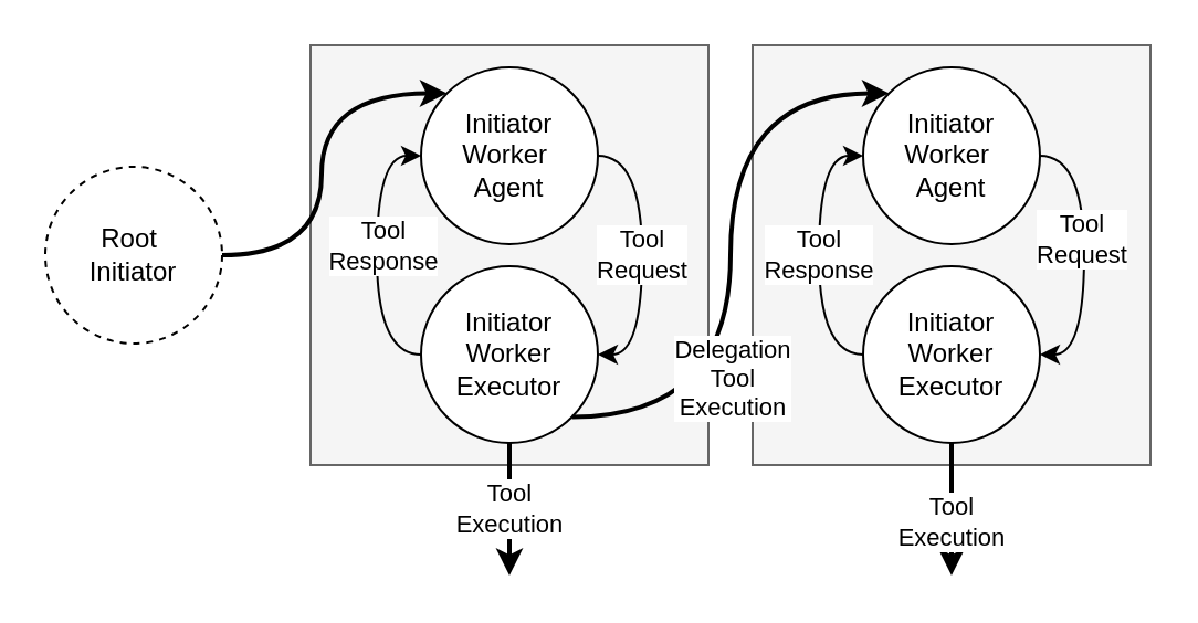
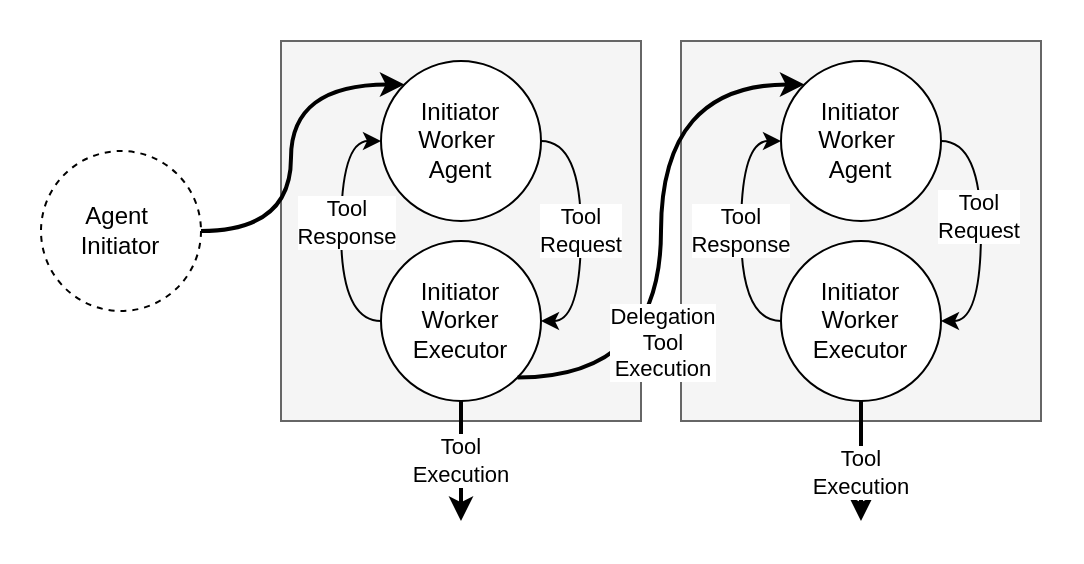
  <mxCell id="0" />
  <mxCell id="1" parent="0" />
  <mxCell id="2" value="" style="rounded=0;whiteSpace=wrap;html=1;fillColor=#f5f5f5;fontColor=#333333;strokeColor=#666666;" vertex="1" parent="1"><mxGeometry x="140" y="20" width="180" height="190" as="geometry" /></mxCell>
  <mxCell id="3" style="rounded=0;orthogonalLoop=1;jettySize=auto;html=1;entryX=0;entryY=0;entryDx=0;entryDy=0;edgeStyle=orthogonalEdgeStyle;curved=1;strokeWidth=2;" edge="1" parent="1" source="4" target="6"><mxGeometry relative="1" as="geometry" /></mxCell>
- <mxCell id="4" value="Root&amp;nbsp;&lt;div&gt;Initiator&lt;/div&gt;" style="ellipse;whiteSpace=wrap;html=1;aspect=fixed;dashed=1;" vertex="1" parent="1"><mxGeometry x="20" y="75" width="80" height="80" as="geometry" /></mxCell>
+ <mxCell id="4" value="Agent&amp;nbsp;&lt;div&gt;Initiator&lt;/div&gt;" style="ellipse;whiteSpace=wrap;html=1;aspect=fixed;dashed=1;" vertex="1" parent="1"><mxGeometry x="20" y="75" width="80" height="80" as="geometry" /></mxCell>
  <mxCell id="5" value="Tool&lt;br&gt;Request" style="edgeStyle=orthogonalEdgeStyle;rounded=0;orthogonalLoop=1;jettySize=auto;html=1;exitX=1;exitY=0.5;exitDx=0;exitDy=0;entryX=1;entryY=0.5;entryDx=0;entryDy=0;curved=1;" edge="1" parent="1" source="6" target="10"><mxGeometry relative="1" as="geometry" /></mxCell>
  <mxCell id="6" value="Initiator&lt;div&gt;Worker&amp;nbsp;&lt;div&gt;Agent&lt;/div&gt;&lt;/div&gt;" style="ellipse;whiteSpace=wrap;html=1;aspect=fixed;" vertex="1" parent="1"><mxGeometry x="190" y="30" width="80" height="80" as="geometry" /></mxCell>
  <mxCell id="7" style="edgeStyle=orthogonalEdgeStyle;rounded=0;orthogonalLoop=1;jettySize=auto;html=1;exitX=0;exitY=0.5;exitDx=0;exitDy=0;entryX=0;entryY=0.5;entryDx=0;entryDy=0;curved=1;" edge="1" parent="1" source="10" target="6"><mxGeometry relative="1" as="geometry" /></mxCell>
  <mxCell id="8" value="Tool&lt;br&gt;Response" style="edgeLabel;html=1;align=center;verticalAlign=middle;resizable=0;points=[];" vertex="1" connectable="0" parent="7"><mxGeometry x="0.077" y="-2" relative="1" as="geometry"><mxPoint as="offset" /></mxGeometry></mxCell>
  <mxCell id="9" value="Tool&lt;div&gt;Execution&lt;/div&gt;" style="edgeStyle=orthogonalEdgeStyle;rounded=0;orthogonalLoop=1;jettySize=auto;html=1;exitX=0.5;exitY=1;exitDx=0;exitDy=0;strokeWidth=2;" edge="1" parent="1" source="10"><mxGeometry relative="1" as="geometry"><mxPoint x="230" y="260" as="targetPoint" /></mxGeometry></mxCell>
  <mxCell id="10" value="Initiator Worker Executor" style="ellipse;whiteSpace=wrap;html=1;aspect=fixed;" vertex="1" parent="1"><mxGeometry x="190" y="120" width="80" height="80" as="geometry" /></mxCell>
  <mxCell id="11" value="" style="rounded=0;whiteSpace=wrap;html=1;fillColor=#f5f5f5;fontColor=#333333;strokeColor=#666666;" vertex="1" parent="1"><mxGeometry x="340" y="20" width="180" height="190" as="geometry" /></mxCell>
  <mxCell id="12" style="edgeStyle=orthogonalEdgeStyle;rounded=0;orthogonalLoop=1;jettySize=auto;html=1;exitX=1;exitY=0.5;exitDx=0;exitDy=0;entryX=1;entryY=0.5;entryDx=0;entryDy=0;curved=1;" edge="1" parent="1" source="14" target="16"><mxGeometry relative="1" as="geometry" /></mxCell>
  <mxCell id="13" value="Tool&lt;br&gt;Request" style="edgeLabel;html=1;align=center;verticalAlign=middle;resizable=0;points=[];" vertex="1" connectable="0" parent="12"><mxGeometry x="-0.123" y="-2" relative="1" as="geometry"><mxPoint as="offset" /></mxGeometry></mxCell>
  <mxCell id="14" value="Initiator&lt;div&gt;Worker&amp;nbsp;&lt;div&gt;Agent&lt;/div&gt;&lt;/div&gt;" style="ellipse;whiteSpace=wrap;html=1;aspect=fixed;" vertex="1" parent="1"><mxGeometry x="390" y="30" width="80" height="80" as="geometry" /></mxCell>
  <mxCell id="15" value="&lt;meta charset=&quot;utf-8&quot;&gt;&lt;span style=&quot;color: rgb(0, 0, 0); font-family: Helvetica; font-size: 11px; font-style: normal; font-variant-ligatures: normal; font-variant-caps: normal; font-weight: 400; letter-spacing: normal; orphans: 2; text-align: center; text-indent: 0px; text-transform: none; widows: 2; word-spacing: 0px; -webkit-text-stroke-width: 0px; white-space: nowrap; background-color: rgb(255, 255, 255); text-decoration-thickness: initial; text-decoration-style: initial; text-decoration-color: initial; display: inline !important; float: none;&quot;&gt;Tool&lt;/span&gt;&lt;br style=&quot;forced-color-adjust: none; color: rgb(0, 0, 0); font-family: Helvetica; font-size: 11px; font-style: normal; font-variant-ligatures: normal; font-variant-caps: normal; font-weight: 400; letter-spacing: normal; orphans: 2; text-align: center; text-indent: 0px; text-transform: none; widows: 2; word-spacing: 0px; -webkit-text-stroke-width: 0px; white-space: nowrap; text-decoration-thickness: initial; text-decoration-style: initial; text-decoration-color: initial;&quot;&gt;&lt;span style=&quot;color: rgb(0, 0, 0); font-family: Helvetica; font-size: 11px; font-style: normal; font-variant-ligatures: normal; font-variant-caps: normal; font-weight: 400; letter-spacing: normal; orphans: 2; text-align: center; text-indent: 0px; text-transform: none; widows: 2; word-spacing: 0px; -webkit-text-stroke-width: 0px; white-space: nowrap; background-color: rgb(255, 255, 255); text-decoration-thickness: initial; text-decoration-style: initial; text-decoration-color: initial; display: inline !important; float: none;&quot;&gt;Response&lt;/span&gt;" style="edgeStyle=orthogonalEdgeStyle;rounded=0;orthogonalLoop=1;jettySize=auto;html=1;exitX=0;exitY=0.5;exitDx=0;exitDy=0;entryX=0;entryY=0.5;entryDx=0;entryDy=0;curved=1;" edge="1" parent="1" source="16" target="14"><mxGeometry relative="1" as="geometry" /></mxCell>
  <mxCell id="16" value="Initiator Worker Executor" style="ellipse;whiteSpace=wrap;html=1;aspect=fixed;" vertex="1" parent="1"><mxGeometry x="390" y="120" width="80" height="80" as="geometry" /></mxCell>
  <mxCell id="17" style="edgeStyle=orthogonalEdgeStyle;rounded=0;orthogonalLoop=1;jettySize=auto;html=1;entryX=0;entryY=0;entryDx=0;entryDy=0;exitX=1;exitY=1;exitDx=0;exitDy=0;curved=1;strokeWidth=2;" edge="1" parent="1" source="10" target="14"><mxGeometry relative="1" as="geometry"><Array as="points"><mxPoint x="330" y="188" /><mxPoint x="330" y="42" /></Array></mxGeometry></mxCell>
  <mxCell id="18" value="Delegation&lt;br&gt;Tool&lt;br&gt;Execution" style="edgeLabel;html=1;align=center;verticalAlign=middle;resizable=0;points=[];" vertex="1" connectable="0" parent="17"><mxGeometry x="-0.774" y="6" relative="1" as="geometry"><mxPoint x="39" y="-12" as="offset" /></mxGeometry></mxCell>
  <mxCell id="19" value="Tool&lt;div&gt;Execution&lt;/div&gt;" style="edgeStyle=orthogonalEdgeStyle;rounded=0;orthogonalLoop=1;jettySize=auto;html=1;strokeWidth=2;" edge="1" parent="1"><mxGeometry x="0.2" relative="1" as="geometry"><mxPoint x="430" y="260" as="targetPoint" /><mxPoint x="430" y="200" as="sourcePoint" /><mxPoint as="offset" /></mxGeometry></mxCell>
